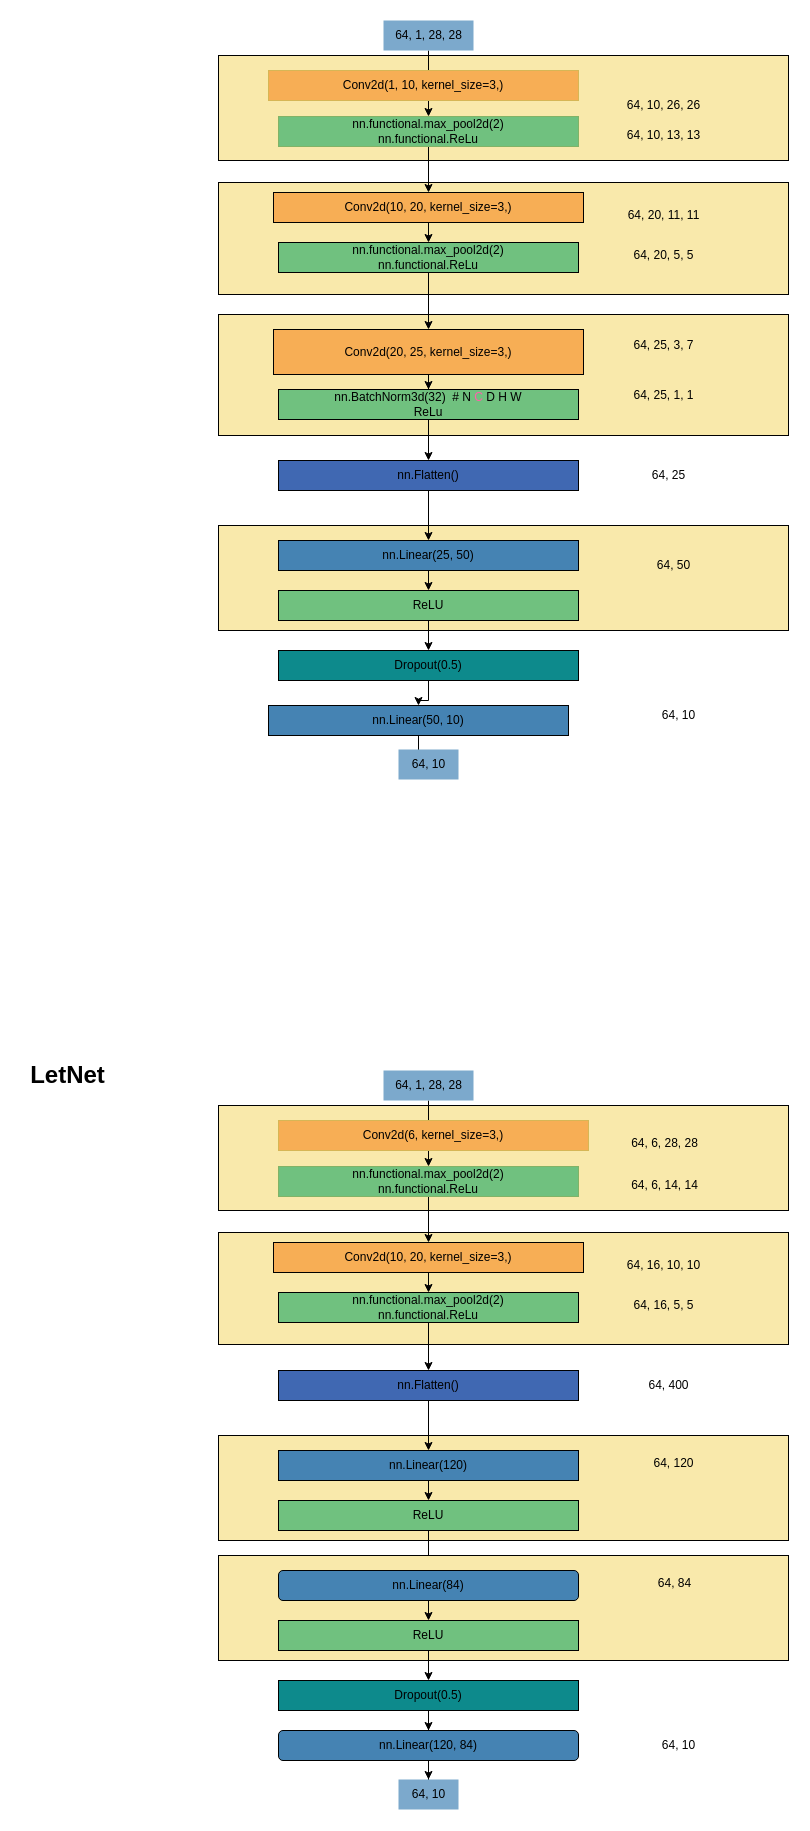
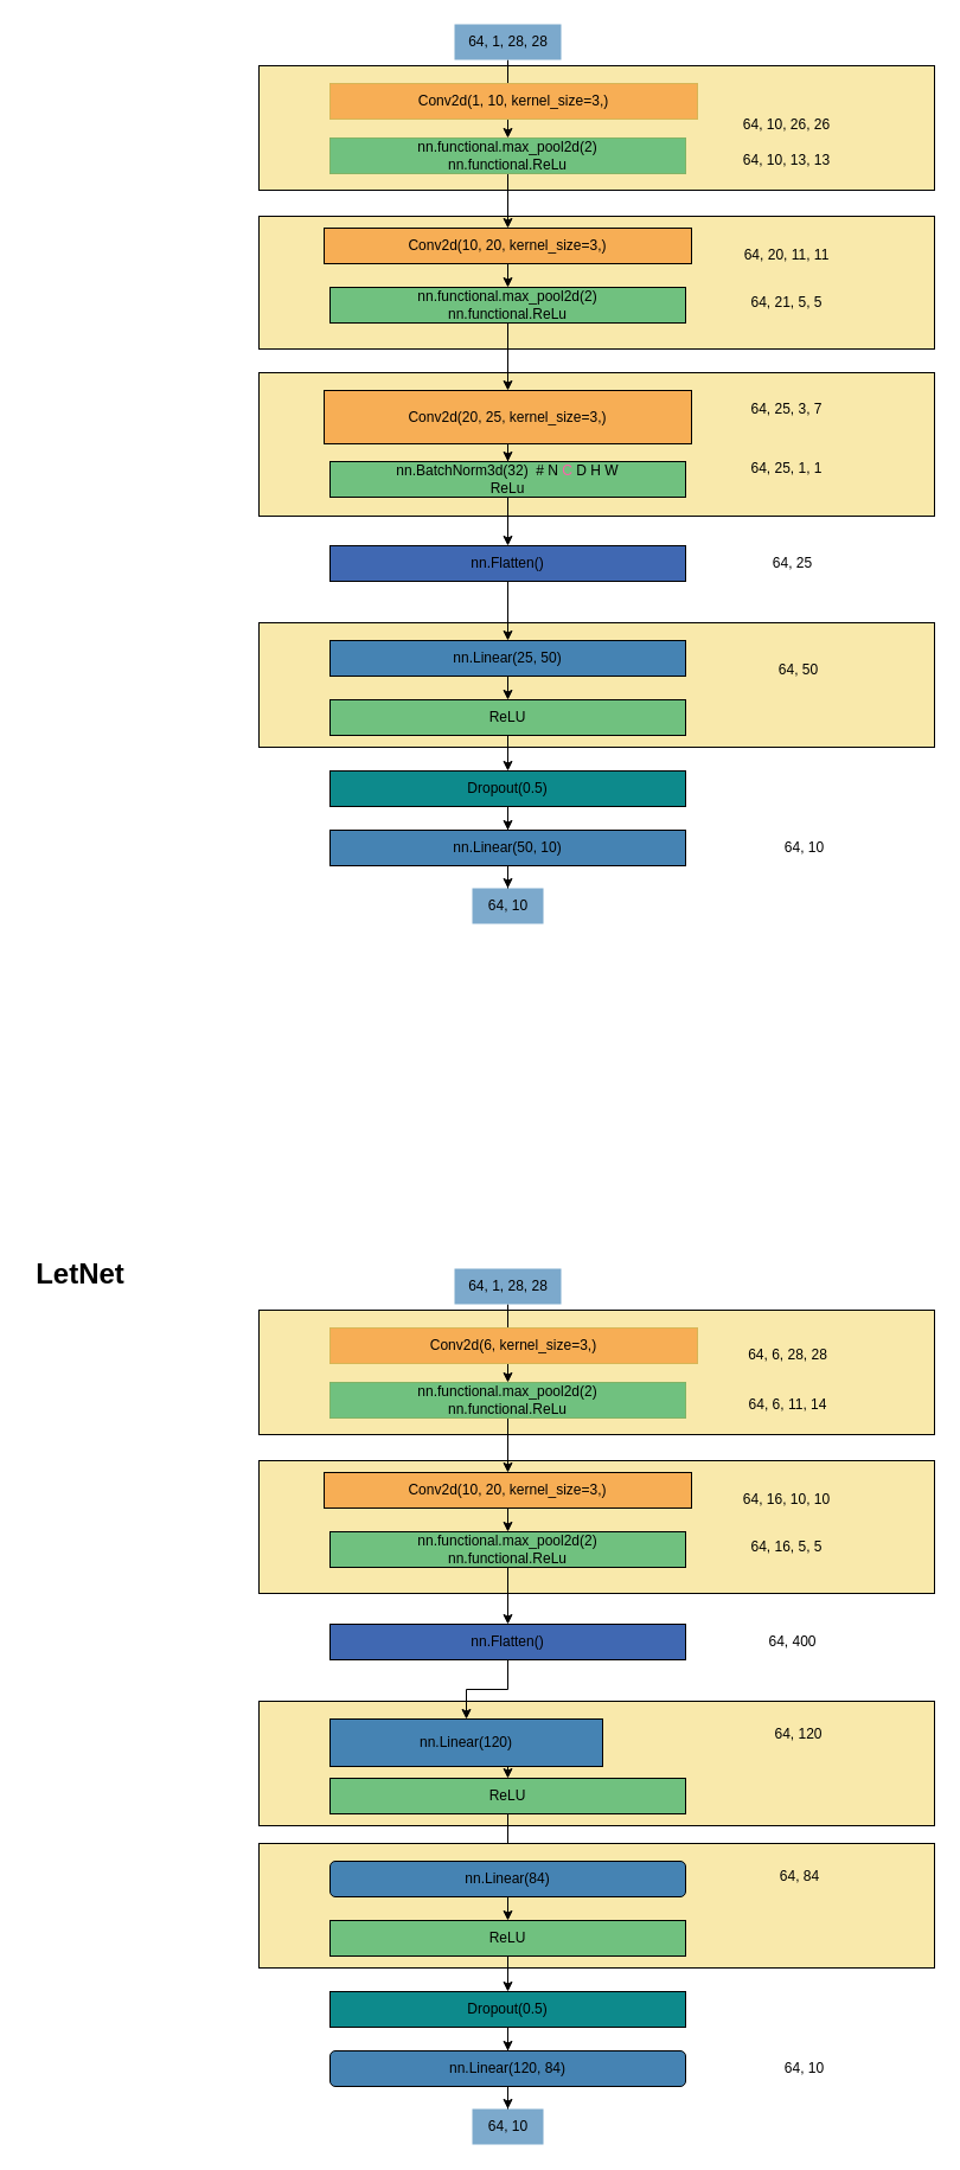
  <mxCell id="0" />
  <mxCell id="1" parent="0" />
  <mxCell id="2" value="" style="rounded=0;whiteSpace=wrap;html=1;fillColor=#F9E9AB;" parent="1" vertex="1"><mxGeometry x="218" y="525" width="570" height="105" as="geometry" /></mxCell>
  <mxCell id="3" value="" style="rounded=0;whiteSpace=wrap;html=1;fillColor=#F9E9AB;" parent="1" vertex="1"><mxGeometry x="218" y="314" width="570" height="121" as="geometry" /></mxCell>
  <mxCell id="4" value="" style="rounded=0;whiteSpace=wrap;html=1;fillColor=#F9E9AB;" parent="1" vertex="1"><mxGeometry x="218" y="182" width="570" height="112" as="geometry" /></mxCell>
  <mxCell id="5" value="" style="rounded=0;whiteSpace=wrap;html=1;fillColor=#F9E9AB;" parent="1" vertex="1"><mxGeometry x="218" y="55" width="570" height="105" as="geometry" /></mxCell>
  <mxCell id="6" value="" style="edgeStyle=orthogonalEdgeStyle;rounded=0;orthogonalLoop=1;jettySize=auto;html=1;" parent="1" source="7" target="10" edge="1"><mxGeometry relative="1" as="geometry" /></mxCell>
  <mxCell id="7" value="64, 1, 28, 28" style="text;html=1;align=center;verticalAlign=middle;resizable=0;points=[];autosize=1;strokeColor=none;fillColor=#7CA9CC;" parent="1" vertex="1"><mxGeometry x="383" y="20" width="90" height="30" as="geometry" /></mxCell>
- <mxCell id="8" value="Conv2d(1, 10, kernel_size=3,)" style="whiteSpace=wrap;html=1;fillColor=#F7AE55;strokeColor=#d6b656;" parent="1" vertex="1"><mxGeometry x="268" y="70" width="310" height="30" as="geometry" /></mxCell>
+ <mxCell id="8" value="Conv2d(1, 10, kernel_size=3,)" style="whiteSpace=wrap;html=1;fillColor=#F7AE55;strokeColor=#d6b656;" parent="1" vertex="1"><mxGeometry x="278" y="70" width="310" height="30" as="geometry" /></mxCell>
  <mxCell id="9" value="" style="edgeStyle=orthogonalEdgeStyle;rounded=0;orthogonalLoop=1;jettySize=auto;html=1;" parent="1" source="10" target="13" edge="1"><mxGeometry relative="1" as="geometry" /></mxCell>
  <mxCell id="10" value="&lt;div&gt;nn.functional.max_pool2d(2) &lt;br&gt;nn.functional.ReLu&lt;br&gt;&lt;/div&gt;" style="whiteSpace=wrap;html=1;fillColor=#70c17f;strokeColor=#82b366;" parent="1" vertex="1"><mxGeometry x="278" y="116" width="300" height="30" as="geometry" /></mxCell>
  <mxCell id="11" value="64, 10, 26, 26" style="text;html=1;align=center;verticalAlign=middle;resizable=0;points=[];autosize=1;strokeColor=none;fillColor=none;" parent="1" vertex="1"><mxGeometry x="613" y="90" width="100" height="30" as="geometry" /></mxCell>
  <mxCell id="12" style="edgeStyle=orthogonalEdgeStyle;rounded=0;orthogonalLoop=1;jettySize=auto;html=1;exitX=0.5;exitY=1;exitDx=0;exitDy=0;entryX=0.5;entryY=0;entryDx=0;entryDy=0;" parent="1" source="13" target="15" edge="1"><mxGeometry relative="1" as="geometry" /></mxCell>
  <mxCell id="13" value="Conv2d(10, 20, kernel_size=3,)" style="whiteSpace=wrap;html=1;fillColor=#F7AE55;" parent="1" vertex="1"><mxGeometry x="273" y="192" width="310" height="30" as="geometry" /></mxCell>
  <mxCell id="14" style="edgeStyle=orthogonalEdgeStyle;rounded=0;orthogonalLoop=1;jettySize=auto;html=1;exitX=0.5;exitY=1;exitDx=0;exitDy=0;entryX=0.5;entryY=0;entryDx=0;entryDy=0;" parent="1" source="15" target="17" edge="1"><mxGeometry relative="1" as="geometry" /></mxCell>
  <mxCell id="15" value="&lt;div&gt;nn.functional.max_pool2d(2)&lt;br&gt;nn.functional.ReLu&lt;br&gt;&lt;/div&gt;" style="whiteSpace=wrap;html=1;fillColor=#70C17F;" parent="1" vertex="1"><mxGeometry x="278" y="242" width="300" height="30" as="geometry" /></mxCell>
  <mxCell id="16" value="" style="edgeStyle=orthogonalEdgeStyle;rounded=0;orthogonalLoop=1;jettySize=auto;html=1;" parent="1" source="17" target="19" edge="1"><mxGeometry relative="1" as="geometry" /></mxCell>
  <mxCell id="17" value="Conv2d(20, 25, kernel_size=3,)" style="whiteSpace=wrap;html=1;fillColor=#F7AE55;" parent="1" vertex="1"><mxGeometry x="273" y="329" width="310" height="45" as="geometry" /></mxCell>
  <mxCell id="18" style="edgeStyle=orthogonalEdgeStyle;rounded=0;orthogonalLoop=1;jettySize=auto;html=1;exitX=0.5;exitY=1;exitDx=0;exitDy=0;entryX=0.5;entryY=0;entryDx=0;entryDy=0;" parent="1" source="19" target="21" edge="1"><mxGeometry relative="1" as="geometry" /></mxCell>
  <mxCell id="19" value="&lt;div&gt;nn.BatchNorm3d(32)&amp;nbsp; # N &lt;font color=&quot;#ff61ab&quot;&gt;C&lt;/font&gt; D H W&lt;br&gt;ReLu&lt;br&gt;&lt;/div&gt;" style="whiteSpace=wrap;html=1;fillColor=#70C17F;" parent="1" vertex="1"><mxGeometry x="278" y="389" width="300" height="30" as="geometry" /></mxCell>
  <mxCell id="20" style="edgeStyle=orthogonalEdgeStyle;rounded=0;orthogonalLoop=1;jettySize=auto;html=1;exitX=0.5;exitY=1;exitDx=0;exitDy=0;" parent="1" source="21" target="24" edge="1"><mxGeometry relative="1" as="geometry" /></mxCell>
  <mxCell id="21" value="nn.Flatten()" style="whiteSpace=wrap;html=1;fillColor=#4068B2;" parent="1" vertex="1"><mxGeometry x="278" y="460" width="300" height="30" as="geometry" /></mxCell>
  <mxCell id="22" value="64, 25" style="text;html=1;align=center;verticalAlign=middle;resizable=0;points=[];autosize=1;strokeColor=none;fillColor=none;" parent="1" vertex="1"><mxGeometry x="638" y="460" width="60" height="30" as="geometry" /></mxCell>
  <mxCell id="23" style="edgeStyle=orthogonalEdgeStyle;rounded=0;orthogonalLoop=1;jettySize=auto;html=1;exitX=0.5;exitY=1;exitDx=0;exitDy=0;entryX=0.5;entryY=0;entryDx=0;entryDy=0;" parent="1" source="24" target="29" edge="1"><mxGeometry relative="1" as="geometry" /></mxCell>
  <mxCell id="24" value="nn.Linear(25, 50)" style="whiteSpace=wrap;html=1;fillColor=#4583B3;" parent="1" vertex="1"><mxGeometry x="278" y="540" width="300" height="30" as="geometry" /></mxCell>
  <mxCell id="25" value="64, 50" style="text;html=1;align=center;verticalAlign=middle;resizable=0;points=[];autosize=1;strokeColor=none;fillColor=none;" parent="1" vertex="1"><mxGeometry x="643" y="550" width="60" height="30" as="geometry" /></mxCell>
  <mxCell id="26" style="edgeStyle=orthogonalEdgeStyle;rounded=0;orthogonalLoop=1;jettySize=auto;html=1;exitX=0.5;exitY=1;exitDx=0;exitDy=0;" parent="1" source="27" target="38" edge="1"><mxGeometry relative="1" as="geometry" /></mxCell>
- <mxCell id="27" value="nn.Linear(50, 10)" style="whiteSpace=wrap;html=1;fillColor=#4583B3;" parent="1" vertex="1"><mxGeometry x="268" y="705" width="300" height="30" as="geometry" /></mxCell>
+ <mxCell id="27" value="nn.Linear(50, 10)" style="whiteSpace=wrap;html=1;fillColor=#4583B3;" parent="1" vertex="1"><mxGeometry x="278" y="700" width="300" height="30" as="geometry" /></mxCell>
  <mxCell id="28" value="" style="edgeStyle=orthogonalEdgeStyle;rounded=0;orthogonalLoop=1;jettySize=auto;html=1;" parent="1" source="29" target="32" edge="1"><mxGeometry relative="1" as="geometry" /></mxCell>
  <mxCell id="29" value="ReLU" style="whiteSpace=wrap;html=1;fillColor=#70C17F;" parent="1" vertex="1"><mxGeometry x="278" y="590" width="300" height="30" as="geometry" /></mxCell>
  <mxCell id="30" value="64, 10" style="text;html=1;align=center;verticalAlign=middle;resizable=0;points=[];autosize=1;strokeColor=none;fillColor=none;" parent="1" vertex="1"><mxGeometry x="648" y="700" width="60" height="30" as="geometry" /></mxCell>
  <mxCell id="31" value="" style="edgeStyle=orthogonalEdgeStyle;rounded=0;orthogonalLoop=1;jettySize=auto;html=1;" parent="1" source="32" target="27" edge="1"><mxGeometry relative="1" as="geometry" /></mxCell>
  <mxCell id="32" value="Dropout(0.5)" style="whiteSpace=wrap;html=1;fillColor=#0D8A8C;" parent="1" vertex="1"><mxGeometry x="278" y="650" width="300" height="30" as="geometry" /></mxCell>
  <mxCell id="33" value="64, 10, 13, 13" style="text;html=1;align=center;verticalAlign=middle;resizable=0;points=[];autosize=1;strokeColor=none;fillColor=none;" parent="1" vertex="1"><mxGeometry x="613" y="120" width="100" height="30" as="geometry" /></mxCell>
  <mxCell id="34" value="64, 20, 11, 11" style="text;html=1;align=center;verticalAlign=middle;resizable=0;points=[];autosize=1;strokeColor=none;fillColor=none;" parent="1" vertex="1"><mxGeometry x="613" y="200" width="100" height="30" as="geometry" /></mxCell>
- <mxCell id="35" value="64, 20, 5, 5" style="text;html=1;align=center;verticalAlign=middle;resizable=0;points=[];autosize=1;strokeColor=none;fillColor=none;" parent="1" vertex="1"><mxGeometry x="618" y="240" width="90" height="30" as="geometry" /></mxCell>
+ <mxCell id="35" value="64, 21, 5, 5" style="text;html=1;align=center;verticalAlign=middle;resizable=0;points=[];autosize=1;strokeColor=none;fillColor=none;" parent="1" vertex="1"><mxGeometry x="618" y="240" width="90" height="30" as="geometry" /></mxCell>
  <mxCell id="36" value="64, 25, 3, 7" style="text;html=1;align=center;verticalAlign=middle;resizable=0;points=[];autosize=1;strokeColor=none;fillColor=none;" parent="1" vertex="1"><mxGeometry x="618" y="330" width="90" height="30" as="geometry" /></mxCell>
  <mxCell id="37" value="64, 25, 1, 1" style="text;html=1;align=center;verticalAlign=middle;resizable=0;points=[];autosize=1;strokeColor=none;fillColor=none;" parent="1" vertex="1"><mxGeometry x="618" y="380" width="90" height="30" as="geometry" /></mxCell>
  <mxCell id="38" value="64, 10" style="text;html=1;align=center;verticalAlign=middle;resizable=0;points=[];autosize=1;strokeColor=none;fillColor=#7CA9CC;" parent="1" vertex="1"><mxGeometry x="398" y="749" width="60" height="30" as="geometry" /></mxCell>
  <mxCell id="39" value="" style="rounded=0;whiteSpace=wrap;html=1;fillColor=#F9E9AB;" vertex="1" parent="1"><mxGeometry x="218" y="1435" width="570" height="105" as="geometry" /></mxCell>
  <mxCell id="40" value="" style="rounded=0;whiteSpace=wrap;html=1;fillColor=#F9E9AB;" vertex="1" parent="1"><mxGeometry x="218" y="1232" width="570" height="112" as="geometry" /></mxCell>
  <mxCell id="41" value="" style="rounded=0;whiteSpace=wrap;html=1;fillColor=#F9E9AB;" vertex="1" parent="1"><mxGeometry x="218" y="1105" width="570" height="105" as="geometry" /></mxCell>
  <mxCell id="42" value="" style="edgeStyle=orthogonalEdgeStyle;rounded=0;orthogonalLoop=1;jettySize=auto;html=1;" edge="1" parent="1" source="43" target="46"><mxGeometry relative="1" as="geometry" /></mxCell>
  <mxCell id="43" value="64, 1, 28, 28" style="text;html=1;align=center;verticalAlign=middle;resizable=0;points=[];autosize=1;strokeColor=none;fillColor=#7CA9CC;" vertex="1" parent="1"><mxGeometry x="383" y="1070" width="90" height="30" as="geometry" /></mxCell>
  <mxCell id="44" value="Conv2d(6, kernel_size=3,)" style="whiteSpace=wrap;html=1;fillColor=#F7AE55;strokeColor=#d6b656;" vertex="1" parent="1"><mxGeometry x="278" y="1120" width="310" height="30" as="geometry" /></mxCell>
  <mxCell id="45" value="" style="edgeStyle=orthogonalEdgeStyle;rounded=0;orthogonalLoop=1;jettySize=auto;html=1;" edge="1" parent="1" source="46" target="49"><mxGeometry relative="1" as="geometry" /></mxCell>
  <mxCell id="46" value="&lt;div&gt;nn.functional.max_pool2d(2) &lt;br&gt;nn.functional.ReLu&lt;br&gt;&lt;/div&gt;" style="whiteSpace=wrap;html=1;fillColor=#70c17f;strokeColor=#82b366;" vertex="1" parent="1"><mxGeometry x="278" y="1166" width="300" height="30" as="geometry" /></mxCell>
  <mxCell id="47" value="64, 6, 28, 28" style="text;html=1;align=center;verticalAlign=middle;resizable=0;points=[];autosize=1;strokeColor=none;fillColor=none;" vertex="1" parent="1"><mxGeometry x="619" y="1130" width="89" height="26" as="geometry" /></mxCell>
  <mxCell id="48" style="edgeStyle=orthogonalEdgeStyle;rounded=0;orthogonalLoop=1;jettySize=auto;html=1;exitX=0.5;exitY=1;exitDx=0;exitDy=0;entryX=0.5;entryY=0;entryDx=0;entryDy=0;" edge="1" parent="1" source="49" target="51"><mxGeometry relative="1" as="geometry" /></mxCell>
  <mxCell id="49" value="Conv2d(10, 20, kernel_size=3,)" style="whiteSpace=wrap;html=1;fillColor=#F7AE55;" vertex="1" parent="1"><mxGeometry x="273" y="1242" width="310" height="30" as="geometry" /></mxCell>
  <mxCell id="50" style="edgeStyle=orthogonalEdgeStyle;rounded=0;orthogonalLoop=1;jettySize=auto;html=1;exitX=0.5;exitY=1;exitDx=0;exitDy=0;entryX=0.5;entryY=0;entryDx=0;entryDy=0;" edge="1" parent="1" source="51" target="53"><mxGeometry relative="1" as="geometry" /></mxCell>
  <mxCell id="51" value="&lt;div&gt;nn.functional.max_pool2d(2)&lt;br&gt;nn.functional.ReLu&lt;br&gt;&lt;/div&gt;" style="whiteSpace=wrap;html=1;fillColor=#70C17F;" vertex="1" parent="1"><mxGeometry x="278" y="1292" width="300" height="30" as="geometry" /></mxCell>
  <mxCell id="52" style="edgeStyle=orthogonalEdgeStyle;rounded=0;orthogonalLoop=1;jettySize=auto;html=1;exitX=0.5;exitY=1;exitDx=0;exitDy=0;" edge="1" parent="1" source="53" target="56"><mxGeometry relative="1" as="geometry" /></mxCell>
  <mxCell id="53" value="nn.Flatten()" style="whiteSpace=wrap;html=1;fillColor=#4068B2;" vertex="1" parent="1"><mxGeometry x="278" y="1370" width="300" height="30" as="geometry" /></mxCell>
  <mxCell id="54" value="64, 400" style="text;html=1;align=center;verticalAlign=middle;resizable=0;points=[];autosize=1;strokeColor=none;fillColor=none;" vertex="1" parent="1"><mxGeometry x="638" y="1372" width="60" height="26" as="geometry" /></mxCell>
  <mxCell id="55" style="edgeStyle=orthogonalEdgeStyle;rounded=0;orthogonalLoop=1;jettySize=auto;html=1;exitX=0.5;exitY=1;exitDx=0;exitDy=0;entryX=0.5;entryY=0;entryDx=0;entryDy=0;" edge="1" parent="1" source="56" target="61"><mxGeometry relative="1" as="geometry" /></mxCell>
- <mxCell id="56" value="nn.Linear(120)" style="whiteSpace=wrap;html=1;fillColor=#4583B3;" vertex="1" parent="1"><mxGeometry x="278" y="1450" width="300" height="30" as="geometry" /></mxCell>
+ <mxCell id="56" value="nn.Linear(120)" style="whiteSpace=wrap;html=1;fillColor=#4583B3;" vertex="1" parent="1"><mxGeometry x="278" y="1450" width="230" height="40" as="geometry" /></mxCell>
  <mxCell id="57" value="64, 120" style="text;html=1;align=center;verticalAlign=middle;resizable=0;points=[];autosize=1;strokeColor=none;fillColor=none;" vertex="1" parent="1"><mxGeometry x="643" y="1450" width="60" height="26" as="geometry" /></mxCell>
  <mxCell id="58" style="edgeStyle=orthogonalEdgeStyle;rounded=0;orthogonalLoop=1;jettySize=auto;html=1;exitX=0.5;exitY=1;exitDx=0;exitDy=0;" edge="1" parent="1" source="59" target="68"><mxGeometry relative="1" as="geometry" /></mxCell>
  <mxCell id="59" value="nn.Linear(120, 84)" style="whiteSpace=wrap;html=1;fillColor=#4583B3;rounded=1;" vertex="1" parent="1"><mxGeometry x="278" y="1730" width="300" height="30" as="geometry" /></mxCell>
  <mxCell id="60" style="edgeStyle=orthogonalEdgeStyle;rounded=0;orthogonalLoop=1;jettySize=auto;html=1;exitX=0.5;exitY=1;exitDx=0;exitDy=0;entryX=0.5;entryY=0;entryDx=0;entryDy=0;" edge="1" parent="1" source="61" target="71"><mxGeometry relative="1" as="geometry" /></mxCell>
  <mxCell id="61" value="ReLU" style="whiteSpace=wrap;html=1;fillColor=#70C17F;" vertex="1" parent="1"><mxGeometry x="278" y="1500" width="300" height="30" as="geometry" /></mxCell>
  <mxCell id="62" value="64, 10" style="text;html=1;align=center;verticalAlign=middle;resizable=0;points=[];autosize=1;strokeColor=none;fillColor=none;" vertex="1" parent="1"><mxGeometry x="648" y="1730" width="60" height="30" as="geometry" /></mxCell>
  <mxCell id="63" value="" style="edgeStyle=orthogonalEdgeStyle;rounded=0;orthogonalLoop=1;jettySize=auto;html=1;" edge="1" parent="1" source="64" target="59"><mxGeometry relative="1" as="geometry" /></mxCell>
  <mxCell id="64" value="Dropout(0.5)" style="whiteSpace=wrap;html=1;fillColor=#0D8A8C;" vertex="1" parent="1"><mxGeometry x="278" y="1680" width="300" height="30" as="geometry" /></mxCell>
- <mxCell id="65" value="64, 6, 14, 14" style="text;html=1;align=center;verticalAlign=middle;resizable=0;points=[];autosize=1;strokeColor=none;fillColor=none;" vertex="1" parent="1"><mxGeometry x="619" y="1172" width="89" height="26" as="geometry" /></mxCell>
+ <mxCell id="65" value="64, 6, 11, 14" style="text;html=1;align=center;verticalAlign=middle;resizable=0;points=[];autosize=1;strokeColor=none;fillColor=none;" vertex="1" parent="1"><mxGeometry x="619" y="1172" width="89" height="26" as="geometry" /></mxCell>
  <mxCell id="66" value="64, 16, 10, 10" style="text;html=1;align=center;verticalAlign=middle;resizable=0;points=[];autosize=1;strokeColor=none;fillColor=none;" vertex="1" parent="1"><mxGeometry x="615" y="1252" width="96" height="26" as="geometry" /></mxCell>
  <mxCell id="67" value="64, 16, 5, 5" style="text;html=1;align=center;verticalAlign=middle;resizable=0;points=[];autosize=1;strokeColor=none;fillColor=none;" vertex="1" parent="1"><mxGeometry x="622" y="1292" width="82" height="26" as="geometry" /></mxCell>
  <mxCell id="68" value="64, 10" style="text;html=1;align=center;verticalAlign=middle;resizable=0;points=[];autosize=1;strokeColor=none;fillColor=#7CA9CC;" vertex="1" parent="1"><mxGeometry x="398" y="1779" width="60" height="30" as="geometry" /></mxCell>
  <mxCell id="69" value="" style="rounded=0;whiteSpace=wrap;html=1;fillColor=#F9E9AB;" vertex="1" parent="1"><mxGeometry x="218" y="1555" width="570" height="105" as="geometry" /></mxCell>
  <mxCell id="70" style="edgeStyle=orthogonalEdgeStyle;rounded=0;orthogonalLoop=1;jettySize=auto;html=1;exitX=0.5;exitY=1;exitDx=0;exitDy=0;entryX=0.5;entryY=0;entryDx=0;entryDy=0;" edge="1" parent="1" source="71" target="74"><mxGeometry relative="1" as="geometry" /></mxCell>
  <mxCell id="71" value="nn.Linear(84)" style="whiteSpace=wrap;html=1;fillColor=#4583B3;rounded=1;" vertex="1" parent="1"><mxGeometry x="278" y="1570" width="300" height="30" as="geometry" /></mxCell>
  <mxCell id="72" value="64, 84" style="text;html=1;align=center;verticalAlign=middle;resizable=0;points=[];autosize=1;strokeColor=none;fillColor=none;" vertex="1" parent="1"><mxGeometry x="647" y="1570" width="53" height="26" as="geometry" /></mxCell>
  <mxCell id="73" style="edgeStyle=orthogonalEdgeStyle;rounded=0;orthogonalLoop=1;jettySize=auto;html=1;exitX=0.5;exitY=1;exitDx=0;exitDy=0;" edge="1" parent="1" source="74" target="64"><mxGeometry relative="1" as="geometry" /></mxCell>
  <mxCell id="74" value="ReLU" style="whiteSpace=wrap;html=1;fillColor=#70C17F;" vertex="1" parent="1"><mxGeometry x="278" y="1620" width="300" height="30" as="geometry" /></mxCell>
  <mxCell id="75" value="&lt;h1&gt;LetNet&lt;/h1&gt;" style="text;html=1;align=center;verticalAlign=middle;resizable=0;points=[];autosize=1;strokeColor=none;fillColor=none;" vertex="1" parent="1"><mxGeometry x="20.5" y="1038" width="93" height="73" as="geometry" /></mxCell>
